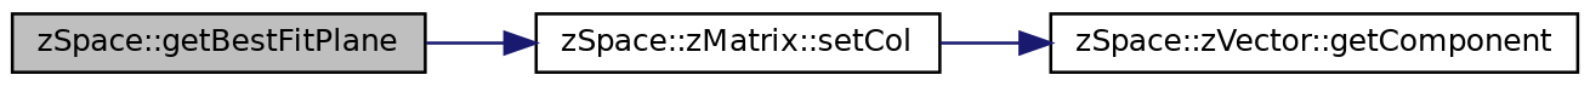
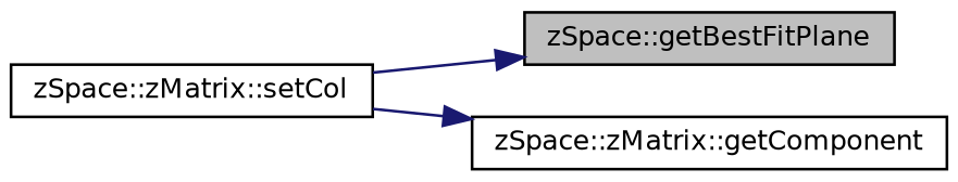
  digraph {
    rankdir=LR
    node [color=black fillcolor=white fontname=Helvetica fontsize=10 shape=record style=filled]
    edge [color=midnightblue fontname=Helvetica fontsize=10 labelfontname=Helvetica labelfontsize=10 style=solid]
    n1 [fillcolor=grey75 fontcolor=black height=0.2 label="zSpace::getBestFitPlane" width=0.4]
    n2 [height=0.2 label="zSpace::zMatrix::setCol" width=0.4]
-   n3 [height=0.2 label="zSpace::zVector::getComponent" width=0.4]
-   n1 -> n2
+   n3 [height=0.2 label="zSpace::zMatrix::getComponent" width=0.4]
+   n2 -> n1
    n2 -> n3
  }
